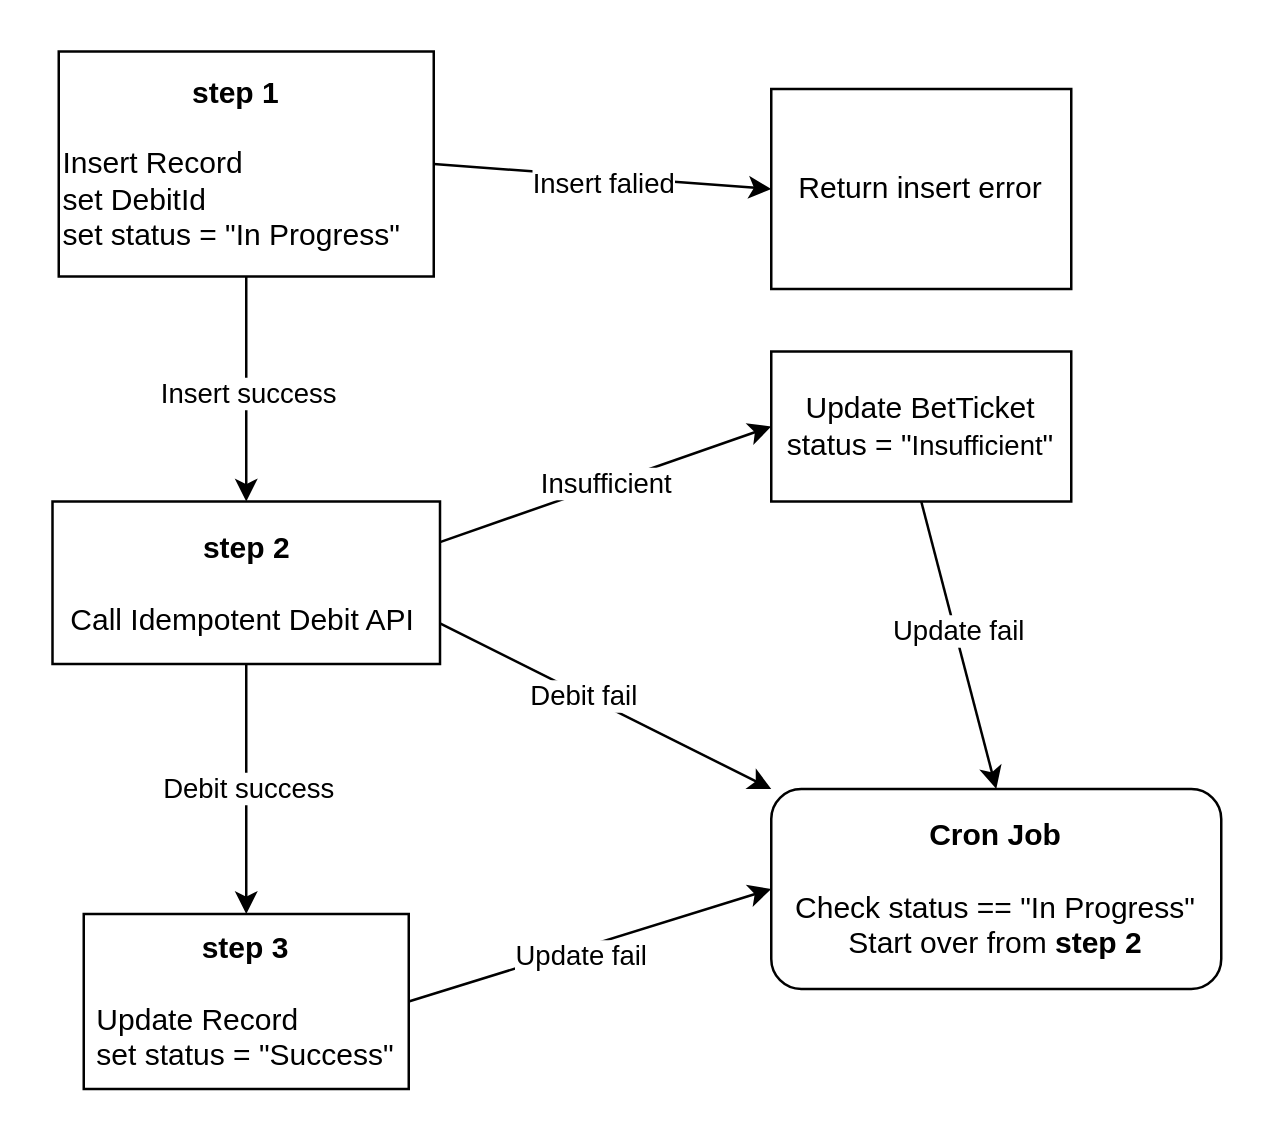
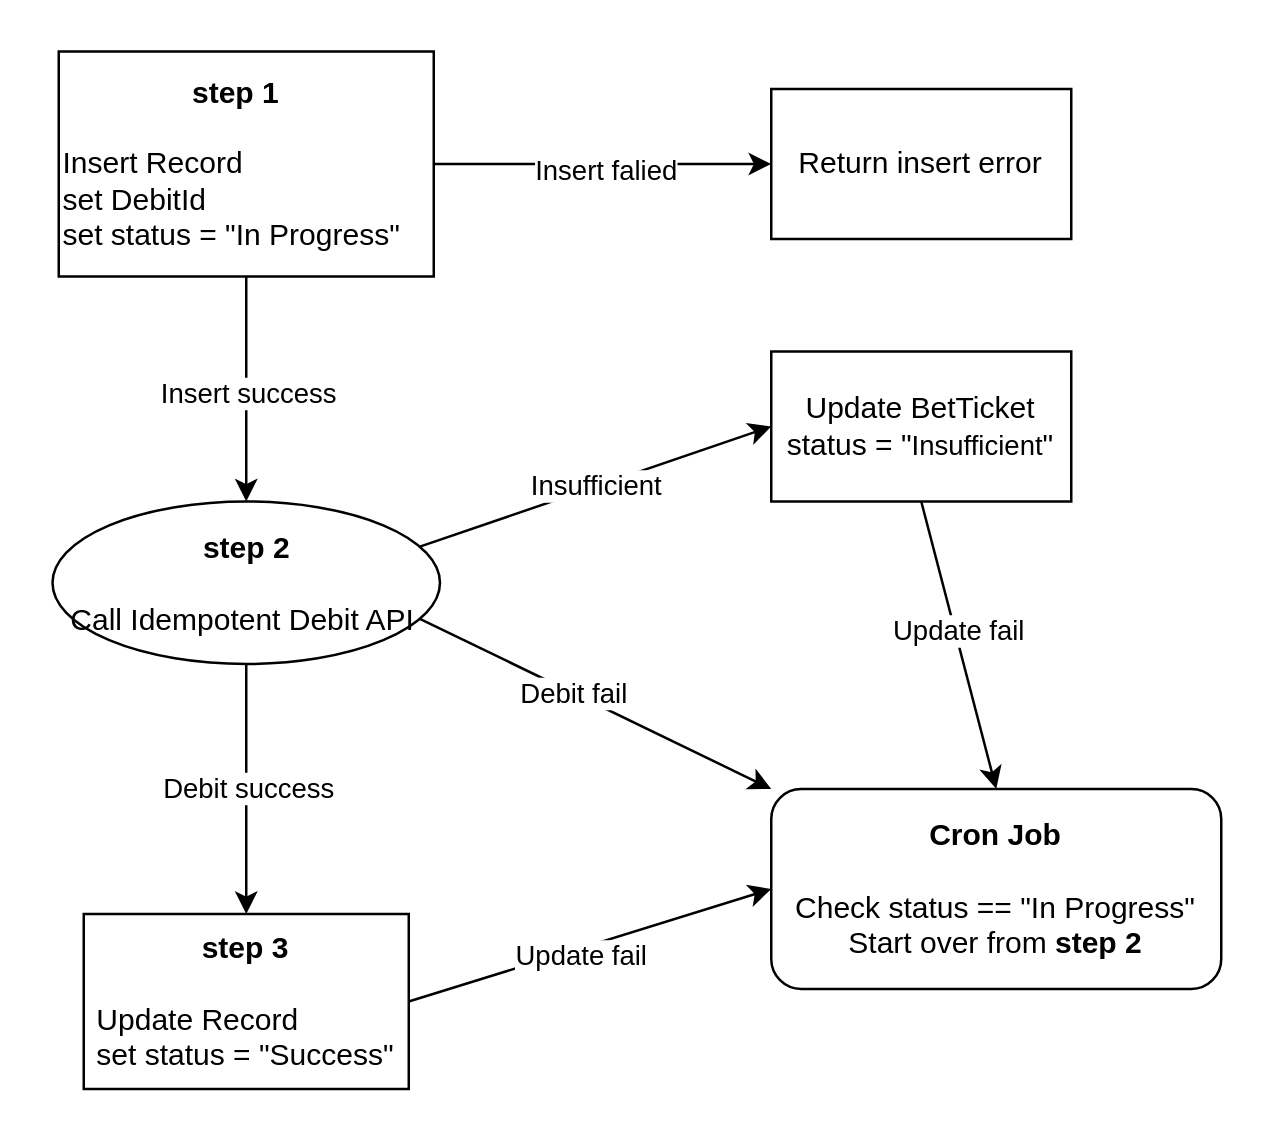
  <mxCell id="0" />
  <mxCell id="1" parent="0" />
  <mxCell id="2" value="&lt;div style=&quot;text-align: center;&quot;&gt;&lt;b&gt;&amp;nbsp;step 1&lt;/b&gt;&lt;/div&gt;&lt;div style=&quot;text-align: center;&quot;&gt;&lt;b&gt;&lt;br&gt;&lt;/b&gt;&lt;/div&gt;Insert Record&amp;nbsp;&lt;div&gt;set DebitId&lt;br&gt;&lt;div&gt;set status = &quot;In Progress&quot;&lt;/div&gt;&lt;/div&gt;" style="whiteSpace=wrap;html=1;align=left;" parent="1" vertex="1"><mxGeometry x="23" y="20" width="150" height="90" as="geometry" /></mxCell>
  <mxCell id="3" value="" style="edgeStyle=none;orthogonalLoop=1;jettySize=auto;html=1;rounded=0;exitX=0.5;exitY=1;exitDx=0;exitDy=0;entryX=0.5;entryY=0;entryDx=0;entryDy=0;" parent="1" source="2" target="5" edge="1"><mxGeometry width="100" relative="1" as="geometry"><mxPoint x="98" y="115" as="sourcePoint" /><mxPoint x="98" y="175" as="targetPoint" /><Array as="points" /></mxGeometry></mxCell>
  <mxCell id="4" value="Insert success" style="edgeLabel;html=1;align=center;verticalAlign=middle;resizable=0;points=[];" parent="3" vertex="1" connectable="0"><mxGeometry x="0.02" relative="1" as="geometry"><mxPoint as="offset" /></mxGeometry></mxCell>
- <mxCell id="5" value="&lt;div&gt;&lt;b&gt;step 2&lt;/b&gt;&lt;/div&gt;&lt;div&gt;&lt;b&gt;&lt;br&gt;&lt;/b&gt;&lt;/div&gt;Call Idempotent&amp;nbsp;Debit API&amp;nbsp;" style="whiteSpace=wrap;html=1;" parent="1" vertex="1"><mxGeometry x="20.5" y="200" width="155" height="65" as="geometry" /></mxCell>
+ <mxCell id="5" value="&lt;div&gt;&lt;b&gt;step 2&lt;/b&gt;&lt;/div&gt;&lt;div&gt;&lt;b&gt;&lt;br&gt;&lt;/b&gt;&lt;/div&gt;Call Idempotent&amp;nbsp;Debit API&amp;nbsp;" style="ellipse;whiteSpace=wrap;html=1;" parent="1" vertex="1"><mxGeometry x="20.5" y="200" width="155" height="65" as="geometry" /></mxCell>
  <mxCell id="6" value="" style="edgeStyle=none;orthogonalLoop=1;jettySize=auto;html=1;rounded=0;exitX=0.5;exitY=1;exitDx=0;exitDy=0;entryX=0.5;entryY=0;entryDx=0;entryDy=0;" parent="1" source="5" target="8" edge="1"><mxGeometry width="100" relative="1" as="geometry"><mxPoint x="98" y="266" as="sourcePoint" /><mxPoint x="98" y="316" as="targetPoint" /><Array as="points" /></mxGeometry></mxCell>
  <mxCell id="7" value="Debit success" style="edgeLabel;html=1;align=center;verticalAlign=middle;resizable=0;points=[];" parent="6" vertex="1" connectable="0"><mxGeometry x="-0.026" relative="1" as="geometry"><mxPoint as="offset" /></mxGeometry></mxCell>
  <mxCell id="8" value="&lt;div&gt;&lt;b&gt;step 3&lt;/b&gt;&lt;/div&gt;&lt;div&gt;&lt;b&gt;&lt;br&gt;&lt;/b&gt;&lt;/div&gt;&lt;div style=&quot;text-align: left;&quot;&gt;&lt;span style=&quot;background-color: initial;&quot;&gt;Update Record&lt;/span&gt;&lt;/div&gt;&lt;div style=&quot;text-align: left;&quot;&gt;set status = &quot;Success&quot;&lt;/div&gt;" style="whiteSpace=wrap;html=1;" parent="1" vertex="1"><mxGeometry x="33" y="365" width="130" height="70" as="geometry" /></mxCell>
  <mxCell id="9" value="" style="edgeStyle=none;orthogonalLoop=1;jettySize=auto;html=1;rounded=0;exitX=1;exitY=0.5;exitDx=0;exitDy=0;entryX=0;entryY=0.5;entryDx=0;entryDy=0;" parent="1" source="2" target="11" edge="1"><mxGeometry width="100" relative="1" as="geometry"><mxPoint x="178" y="64.5" as="sourcePoint" /><mxPoint x="258" y="65" as="targetPoint" /><Array as="points" /></mxGeometry></mxCell>
  <mxCell id="10" value="Insert falied" style="edgeLabel;html=1;align=center;verticalAlign=middle;resizable=0;points=[];" parent="9" vertex="1" connectable="0"><mxGeometry y="-2" relative="1" as="geometry"><mxPoint as="offset" /></mxGeometry></mxCell>
- <mxCell id="11" value="Return insert error" style="whiteSpace=wrap;html=1;" parent="1" vertex="1"><mxGeometry x="308" y="35" width="120" height="80" as="geometry" /></mxCell>
+ <mxCell id="11" value="Return insert error" style="whiteSpace=wrap;html=1;" parent="1" vertex="1"><mxGeometry x="308" y="35" width="120" height="60" as="geometry" /></mxCell>
  <mxCell id="12" value="" style="edgeStyle=none;orthogonalLoop=1;jettySize=auto;html=1;rounded=0;exitX=1;exitY=0.75;exitDx=0;exitDy=0;entryX=0;entryY=0;entryDx=0;entryDy=0;" parent="1" source="5" target="21" edge="1"><mxGeometry width="100" relative="1" as="geometry"><mxPoint x="178" y="224.5" as="sourcePoint" /><mxPoint x="458" y="315" as="targetPoint" /><Array as="points" /></mxGeometry></mxCell>
  <mxCell id="13" value="Debit fail" style="edgeLabel;html=1;align=center;verticalAlign=middle;resizable=0;points=[];" parent="12" vertex="1" connectable="0"><mxGeometry x="-0.13" relative="1" as="geometry"><mxPoint as="offset" /></mxGeometry></mxCell>
  <mxCell id="14" value="" style="edgeStyle=none;orthogonalLoop=1;jettySize=auto;html=1;rounded=0;exitX=1;exitY=0.25;exitDx=0;exitDy=0;entryX=0;entryY=0.5;entryDx=0;entryDy=0;" parent="1" source="5" target="16" edge="1"><mxGeometry width="100" relative="1" as="geometry"><mxPoint x="408" y="205" as="sourcePoint" /><mxPoint x="268" y="175" as="targetPoint" /><Array as="points" /></mxGeometry></mxCell>
  <mxCell id="15" value="Insufficient" style="edgeLabel;html=1;align=center;verticalAlign=middle;resizable=0;points=[];" parent="14" vertex="1" connectable="0"><mxGeometry x="0.003" relative="1" as="geometry"><mxPoint y="-1" as="offset" /></mxGeometry></mxCell>
  <mxCell id="16" value="Update BetTicket&lt;div&gt;status = &quot;&lt;span style=&quot;font-size: 11px; text-wrap: nowrap; background-color: rgb(255, 255, 255);&quot;&gt;Insufficient&lt;/span&gt;&quot;&lt;/div&gt;" style="whiteSpace=wrap;html=1;" parent="1" vertex="1"><mxGeometry x="308" y="140" width="120" height="60" as="geometry" /></mxCell>
  <mxCell id="17" value="" style="edgeStyle=none;orthogonalLoop=1;jettySize=auto;html=1;rounded=0;entryX=0.5;entryY=0;entryDx=0;entryDy=0;exitX=0.5;exitY=1;exitDx=0;exitDy=0;" parent="1" source="16" target="21" edge="1"><mxGeometry width="100" relative="1" as="geometry"><mxPoint x="368" y="225" as="sourcePoint" /><mxPoint x="485.825" y="286.716" as="targetPoint" /><Array as="points" /></mxGeometry></mxCell>
  <mxCell id="18" value="Update fail" style="edgeLabel;html=1;align=center;verticalAlign=middle;resizable=0;points=[];" parent="17" vertex="1" connectable="0"><mxGeometry x="-0.088" y="1" relative="1" as="geometry"><mxPoint as="offset" /></mxGeometry></mxCell>
  <mxCell id="19" value="" style="edgeStyle=none;orthogonalLoop=1;jettySize=auto;html=1;rounded=0;exitX=1;exitY=0.5;exitDx=0;exitDy=0;entryX=0;entryY=0.5;entryDx=0;entryDy=0;" parent="1" source="8" target="21" edge="1"><mxGeometry width="100" relative="1" as="geometry"><mxPoint x="388" y="535" as="sourcePoint" /><mxPoint x="485.825" y="343.284" as="targetPoint" /><Array as="points" /></mxGeometry></mxCell>
  <mxCell id="20" value="Update fail" style="edgeLabel;html=1;align=center;verticalAlign=middle;resizable=0;points=[];" parent="19" vertex="1" connectable="0"><mxGeometry x="-0.069" y="-3" relative="1" as="geometry"><mxPoint as="offset" /></mxGeometry></mxCell>
  <mxCell id="21" value="&lt;div&gt;&lt;b&gt;Cron Job&lt;/b&gt;&lt;/div&gt;&lt;div&gt;&lt;b&gt;&lt;br&gt;&lt;/b&gt;&lt;/div&gt;Check status&amp;nbsp;&lt;span style=&quot;text-align: left;&quot;&gt;== &quot;In Progress&quot;&lt;/span&gt;&lt;div&gt;Start over from &lt;b&gt;step 2&lt;/b&gt;&lt;br&gt;&lt;/div&gt;" style="rounded=1;whiteSpace=wrap;html=1;" parent="1" vertex="1"><mxGeometry x="308" y="315" width="180" height="80" as="geometry" /></mxCell>
